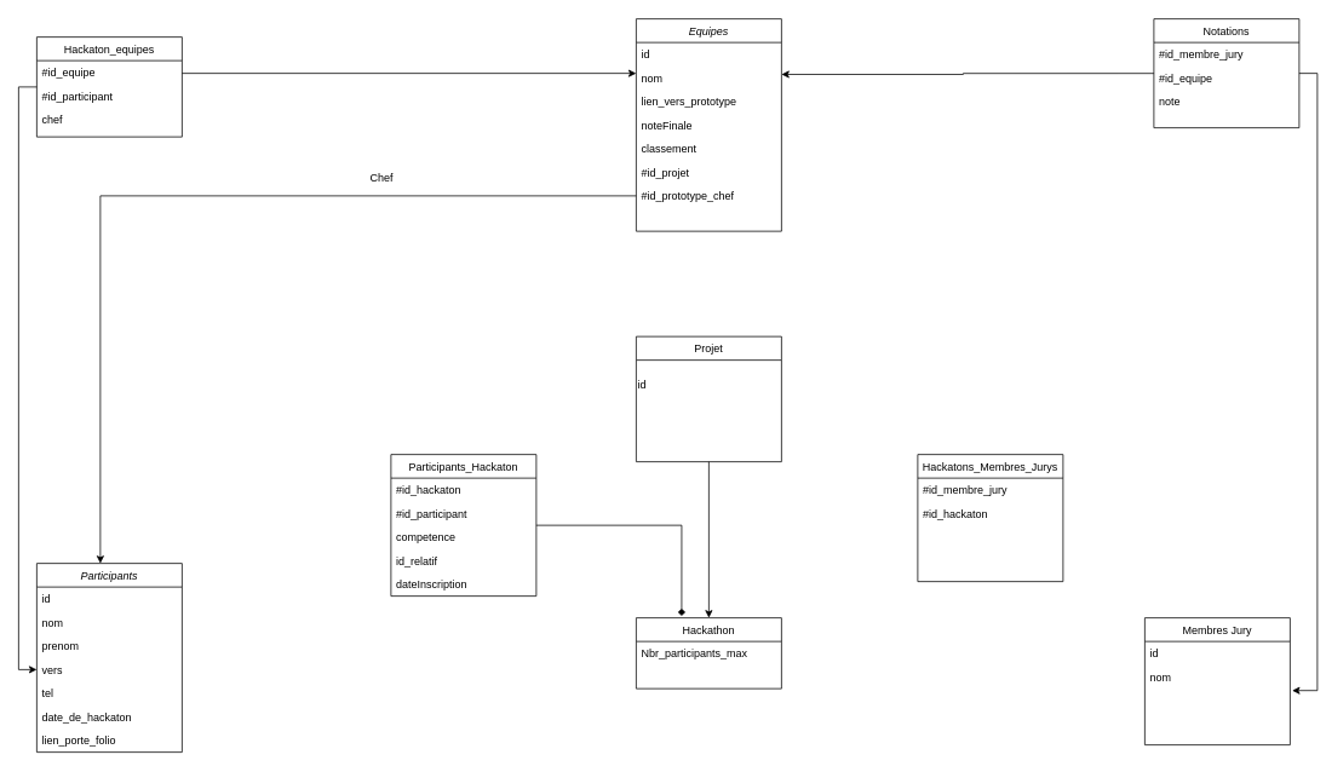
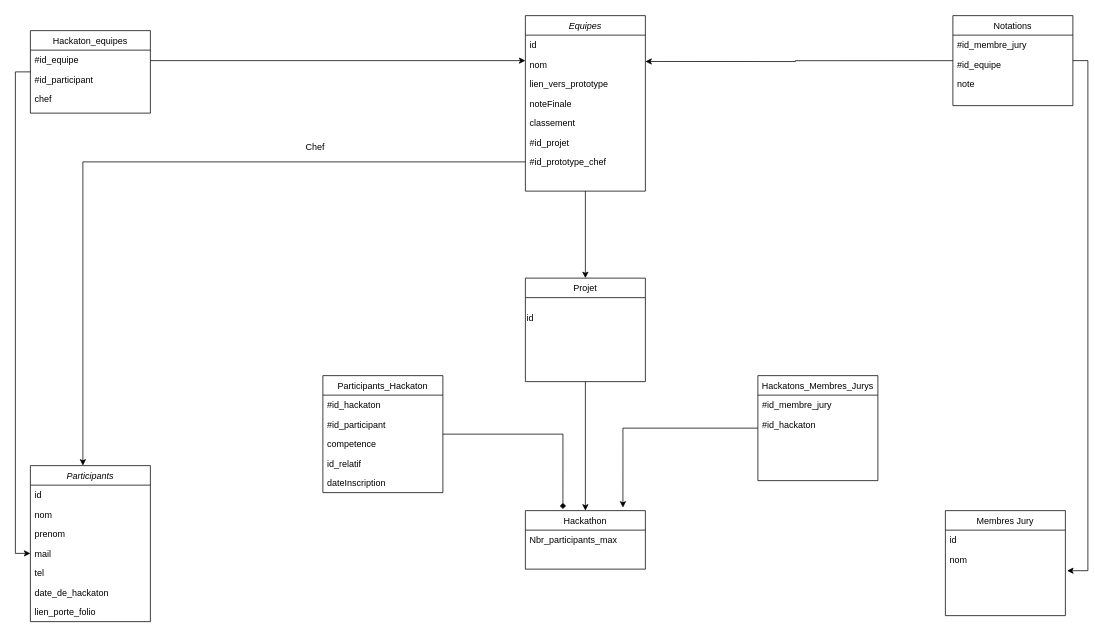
  <mxCell id="0" />
  <mxCell id="1" parent="0" />
+ <mxCell id="2" style="edgeStyle=orthogonalEdgeStyle;rounded=0;orthogonalLoop=1;jettySize=auto;html=1;entryX=0.5;entryY=0;entryDx=0;entryDy=0;" edge="1" parent="1" source="3" target="12"><mxGeometry relative="1" as="geometry" /></mxCell>
  <mxCell id="3" value="Equipes" style="swimlane;fontStyle=2;align=center;verticalAlign=top;childLayout=stackLayout;horizontal=1;startSize=26;horizontalStack=0;resizeParent=1;resizeLast=0;collapsible=1;marginBottom=0;rounded=0;shadow=0;strokeWidth=1;" vertex="1" parent="1"><mxGeometry x="700" y="20" width="160" height="234" as="geometry"><mxRectangle x="230" y="140" width="160" height="26" as="alternateBounds" /></mxGeometry></mxCell>
  <mxCell id="4" value="id" style="text;align=left;verticalAlign=top;spacingLeft=4;spacingRight=4;overflow=hidden;rotatable=0;points=[[0,0.5],[1,0.5]];portConstraint=eastwest;rounded=0;shadow=0;html=0;" vertex="1" parent="3"><mxGeometry y="26" width="160" height="26" as="geometry" /></mxCell>
  <mxCell id="5" value="nom" style="text;align=left;verticalAlign=top;spacingLeft=4;spacingRight=4;overflow=hidden;rotatable=0;points=[[0,0.5],[1,0.5]];portConstraint=eastwest;rounded=0;shadow=0;html=0;" vertex="1" parent="3"><mxGeometry y="52" width="160" height="26" as="geometry" /></mxCell>
  <mxCell id="6" value="lien_vers_prototype" style="text;align=left;verticalAlign=top;spacingLeft=4;spacingRight=4;overflow=hidden;rotatable=0;points=[[0,0.5],[1,0.5]];portConstraint=eastwest;rounded=0;shadow=0;html=0;" vertex="1" parent="3"><mxGeometry y="78" width="160" height="26" as="geometry" /></mxCell>
  <mxCell id="7" value="noteFinale" style="text;align=left;verticalAlign=top;spacingLeft=4;spacingRight=4;overflow=hidden;rotatable=0;points=[[0,0.5],[1,0.5]];portConstraint=eastwest;rounded=0;shadow=0;html=0;" vertex="1" parent="3"><mxGeometry y="104" width="160" height="26" as="geometry" /></mxCell>
  <mxCell id="8" value="classement" style="text;align=left;verticalAlign=top;spacingLeft=4;spacingRight=4;overflow=hidden;rotatable=0;points=[[0,0.5],[1,0.5]];portConstraint=eastwest;rounded=0;shadow=0;html=0;" vertex="1" parent="3"><mxGeometry y="130" width="160" height="26" as="geometry" /></mxCell>
  <mxCell id="9" value="#id_projet" style="text;align=left;verticalAlign=top;spacingLeft=4;spacingRight=4;overflow=hidden;rotatable=0;points=[[0,0.5],[1,0.5]];portConstraint=eastwest;rounded=0;shadow=0;html=0;" vertex="1" parent="3"><mxGeometry y="156" width="160" height="26" as="geometry" /></mxCell>
  <mxCell id="10" value="#id_prototype_chef" style="text;align=left;verticalAlign=top;spacingLeft=4;spacingRight=4;overflow=hidden;rotatable=0;points=[[0,0.5],[1,0.5]];portConstraint=eastwest;rounded=0;shadow=0;html=0;" vertex="1" parent="3"><mxGeometry y="182" width="160" height="26" as="geometry" /></mxCell>
  <mxCell id="11" style="edgeStyle=orthogonalEdgeStyle;rounded=0;orthogonalLoop=1;jettySize=auto;html=1;entryX=0.5;entryY=0;entryDx=0;entryDy=0;" edge="1" parent="1" source="12" target="25"><mxGeometry relative="1" as="geometry" /></mxCell>
  <mxCell id="12" value="Projet" style="swimlane;fontStyle=0;align=center;verticalAlign=top;childLayout=stackLayout;horizontal=1;startSize=26;horizontalStack=0;resizeParent=1;resizeLast=0;collapsible=1;marginBottom=0;rounded=0;shadow=0;strokeWidth=1;" vertex="1" parent="1"><mxGeometry x="700" y="370" width="160" height="138" as="geometry"><mxRectangle x="130" y="380" width="160" height="26" as="alternateBounds" /></mxGeometry></mxCell>
  <mxCell id="13" value="&lt;div align=&quot;left&quot;&gt;&lt;br&gt;&lt;/div&gt;&lt;div align=&quot;left&quot;&gt;id&lt;/div&gt;" style="text;html=1;align=left;verticalAlign=middle;resizable=0;points=[];autosize=1;strokeColor=none;fillColor=none;" vertex="1" parent="12"><mxGeometry y="26" width="160" height="40" as="geometry" /></mxCell>
  <mxCell id="14" value="Membres Jury" style="swimlane;fontStyle=0;align=center;verticalAlign=top;childLayout=stackLayout;horizontal=1;startSize=26;horizontalStack=0;resizeParent=1;resizeLast=0;collapsible=1;marginBottom=0;rounded=0;shadow=0;strokeWidth=1;" vertex="1" parent="1"><mxGeometry x="1260" y="680" width="160" height="140" as="geometry"><mxRectangle x="550" y="140" width="160" height="26" as="alternateBounds" /></mxGeometry></mxCell>
  <mxCell id="15" value="id" style="text;align=left;verticalAlign=top;spacingLeft=4;spacingRight=4;overflow=hidden;rotatable=0;points=[[0,0.5],[1,0.5]];portConstraint=eastwest;" vertex="1" parent="14"><mxGeometry y="26" width="160" height="26" as="geometry" /></mxCell>
  <mxCell id="16" value="nom" style="text;align=left;verticalAlign=top;spacingLeft=4;spacingRight=4;overflow=hidden;rotatable=0;points=[[0,0.5],[1,0.5]];portConstraint=eastwest;rounded=0;shadow=0;html=0;" vertex="1" parent="14"><mxGeometry y="52" width="160" height="26" as="geometry" /></mxCell>
  <mxCell id="17" value="Participants" style="swimlane;fontStyle=2;align=center;verticalAlign=top;childLayout=stackLayout;horizontal=1;startSize=26;horizontalStack=0;resizeParent=1;resizeLast=0;collapsible=1;marginBottom=0;rounded=0;shadow=0;strokeWidth=1;" vertex="1" parent="1"><mxGeometry x="40" y="620" width="160" height="208" as="geometry"><mxRectangle x="230" y="140" width="160" height="26" as="alternateBounds" /></mxGeometry></mxCell>
  <mxCell id="18" value="id" style="text;align=left;verticalAlign=top;spacingLeft=4;spacingRight=4;overflow=hidden;rotatable=0;points=[[0,0.5],[1,0.5]];portConstraint=eastwest;rounded=0;shadow=0;html=0;" vertex="1" parent="17"><mxGeometry y="26" width="160" height="26" as="geometry" /></mxCell>
  <mxCell id="19" value="nom" style="text;align=left;verticalAlign=top;spacingLeft=4;spacingRight=4;overflow=hidden;rotatable=0;points=[[0,0.5],[1,0.5]];portConstraint=eastwest;rounded=0;shadow=0;html=0;" vertex="1" parent="17"><mxGeometry y="52" width="160" height="26" as="geometry" /></mxCell>
  <mxCell id="20" value="prenom" style="text;align=left;verticalAlign=top;spacingLeft=4;spacingRight=4;overflow=hidden;rotatable=0;points=[[0,0.5],[1,0.5]];portConstraint=eastwest;rounded=0;shadow=0;html=0;" vertex="1" parent="17"><mxGeometry y="78" width="160" height="26" as="geometry" /></mxCell>
- <mxCell id="21" value="vers" style="text;align=left;verticalAlign=top;spacingLeft=4;spacingRight=4;overflow=hidden;rotatable=0;points=[[0,0.5],[1,0.5]];portConstraint=eastwest;rounded=0;shadow=0;html=0;" vertex="1" parent="17"><mxGeometry y="104" width="160" height="26" as="geometry" /></mxCell>
+ <mxCell id="21" value="mail" style="text;align=left;verticalAlign=top;spacingLeft=4;spacingRight=4;overflow=hidden;rotatable=0;points=[[0,0.5],[1,0.5]];portConstraint=eastwest;rounded=0;shadow=0;html=0;" vertex="1" parent="17"><mxGeometry y="104" width="160" height="26" as="geometry" /></mxCell>
  <mxCell id="22" value="tel" style="text;align=left;verticalAlign=top;spacingLeft=4;spacingRight=4;overflow=hidden;rotatable=0;points=[[0,0.5],[1,0.5]];portConstraint=eastwest;rounded=0;shadow=0;html=0;" vertex="1" parent="17"><mxGeometry y="130" width="160" height="26" as="geometry" /></mxCell>
  <mxCell id="23" value="date_de_hackaton" style="text;align=left;verticalAlign=top;spacingLeft=4;spacingRight=4;overflow=hidden;rotatable=0;points=[[0,0.5],[1,0.5]];portConstraint=eastwest;rounded=0;shadow=0;html=0;" vertex="1" parent="17"><mxGeometry y="156" width="160" height="26" as="geometry" /></mxCell>
  <mxCell id="24" value="lien_porte_folio" style="text;align=left;verticalAlign=top;spacingLeft=4;spacingRight=4;overflow=hidden;rotatable=0;points=[[0,0.5],[1,0.5]];portConstraint=eastwest;rounded=0;shadow=0;html=0;" vertex="1" parent="17"><mxGeometry y="182" width="160" height="26" as="geometry" /></mxCell>
  <mxCell id="25" value="Hackathon" style="swimlane;fontStyle=0;align=center;verticalAlign=top;childLayout=stackLayout;horizontal=1;startSize=26;horizontalStack=0;resizeParent=1;resizeLast=0;collapsible=1;marginBottom=0;rounded=0;shadow=0;strokeWidth=1;" vertex="1" parent="1"><mxGeometry x="700" y="680" width="160" height="78" as="geometry"><mxRectangle x="550" y="140" width="160" height="26" as="alternateBounds" /></mxGeometry></mxCell>
  <mxCell id="26" value="Nbr_participants_max" style="text;align=left;verticalAlign=top;spacingLeft=4;spacingRight=4;overflow=hidden;rotatable=0;points=[[0,0.5],[1,0.5]];portConstraint=eastwest;" vertex="1" parent="25"><mxGeometry y="26" width="160" height="26" as="geometry" /></mxCell>
  <mxCell id="27" value="Participants_Hackaton" style="swimlane;fontStyle=0;align=center;verticalAlign=top;childLayout=stackLayout;horizontal=1;startSize=26;horizontalStack=0;resizeParent=1;resizeLast=0;collapsible=1;marginBottom=0;rounded=0;shadow=0;strokeWidth=1;" vertex="1" parent="1"><mxGeometry x="430" y="500" width="160" height="156" as="geometry"><mxRectangle x="550" y="140" width="160" height="26" as="alternateBounds" /></mxGeometry></mxCell>
  <mxCell id="28" value="#id_hackaton" style="text;align=left;verticalAlign=top;spacingLeft=4;spacingRight=4;overflow=hidden;rotatable=0;points=[[0,0.5],[1,0.5]];portConstraint=eastwest;" vertex="1" parent="27"><mxGeometry y="26" width="160" height="26" as="geometry" /></mxCell>
  <mxCell id="29" value="#id_participant" style="text;align=left;verticalAlign=top;spacingLeft=4;spacingRight=4;overflow=hidden;rotatable=0;points=[[0,0.5],[1,0.5]];portConstraint=eastwest;rounded=0;shadow=0;html=0;" vertex="1" parent="27"><mxGeometry y="52" width="160" height="26" as="geometry" /></mxCell>
  <mxCell id="30" value="competence" style="text;align=left;verticalAlign=top;spacingLeft=4;spacingRight=4;overflow=hidden;rotatable=0;points=[[0,0.5],[1,0.5]];portConstraint=eastwest;rounded=0;shadow=0;html=0;" vertex="1" parent="27"><mxGeometry y="78" width="160" height="26" as="geometry" /></mxCell>
  <mxCell id="31" value="id_relatif" style="text;align=left;verticalAlign=top;spacingLeft=4;spacingRight=4;overflow=hidden;rotatable=0;points=[[0,0.5],[1,0.5]];portConstraint=eastwest;rounded=0;shadow=0;html=0;" vertex="1" parent="27"><mxGeometry y="104" width="160" height="26" as="geometry" /></mxCell>
  <mxCell id="32" value="dateInscription" style="text;align=left;verticalAlign=top;spacingLeft=4;spacingRight=4;overflow=hidden;rotatable=0;points=[[0,0.5],[1,0.5]];portConstraint=eastwest;rounded=0;shadow=0;html=0;" vertex="1" parent="27"><mxGeometry y="130" width="160" height="26" as="geometry" /></mxCell>
  <mxCell id="33" style="edgeStyle=orthogonalEdgeStyle;rounded=0;orthogonalLoop=1;jettySize=auto;html=1;entryX=0;entryY=0.5;entryDx=0;entryDy=0;" edge="1" parent="1" source="34" target="21"><mxGeometry relative="1" as="geometry"><Array as="points"><mxPoint x="20" y="95" /><mxPoint x="20" y="737" /></Array></mxGeometry></mxCell>
  <mxCell id="34" value="Hackaton_equipes" style="swimlane;fontStyle=0;align=center;verticalAlign=top;childLayout=stackLayout;horizontal=1;startSize=26;horizontalStack=0;resizeParent=1;resizeLast=0;collapsible=1;marginBottom=0;rounded=0;shadow=0;strokeWidth=1;" vertex="1" parent="1"><mxGeometry x="40" y="40" width="160" height="110" as="geometry"><mxRectangle x="550" y="140" width="160" height="26" as="alternateBounds" /></mxGeometry></mxCell>
  <mxCell id="35" value="#id_equipe" style="text;align=left;verticalAlign=top;spacingLeft=4;spacingRight=4;overflow=hidden;rotatable=0;points=[[0,0.5],[1,0.5]];portConstraint=eastwest;" vertex="1" parent="34"><mxGeometry y="26" width="160" height="26" as="geometry" /></mxCell>
  <mxCell id="36" value="#id_participant&#10;" style="text;align=left;verticalAlign=top;spacingLeft=4;spacingRight=4;overflow=hidden;rotatable=0;points=[[0,0.5],[1,0.5]];portConstraint=eastwest;rounded=0;shadow=0;html=0;" vertex="1" parent="34"><mxGeometry y="52" width="160" height="26" as="geometry" /></mxCell>
  <mxCell id="37" value="chef" style="text;align=left;verticalAlign=top;spacingLeft=4;spacingRight=4;overflow=hidden;rotatable=0;points=[[0,0.5],[1,0.5]];portConstraint=eastwest;rounded=0;shadow=0;html=0;" vertex="1" parent="34"><mxGeometry y="78" width="160" height="26" as="geometry" /></mxCell>
  <mxCell id="38" value="Hackatons_Membres_Jurys" style="swimlane;fontStyle=0;align=center;verticalAlign=top;childLayout=stackLayout;horizontal=1;startSize=26;horizontalStack=0;resizeParent=1;resizeLast=0;collapsible=1;marginBottom=0;rounded=0;shadow=0;strokeWidth=1;" vertex="1" parent="1"><mxGeometry x="1010" y="500" width="160" height="140" as="geometry"><mxRectangle x="550" y="140" width="160" height="26" as="alternateBounds" /></mxGeometry></mxCell>
  <mxCell id="39" value="#id_membre_jury" style="text;align=left;verticalAlign=top;spacingLeft=4;spacingRight=4;overflow=hidden;rotatable=0;points=[[0,0.5],[1,0.5]];portConstraint=eastwest;" vertex="1" parent="38"><mxGeometry y="26" width="160" height="26" as="geometry" /></mxCell>
  <mxCell id="40" value="#id_hackaton" style="text;align=left;verticalAlign=top;spacingLeft=4;spacingRight=4;overflow=hidden;rotatable=0;points=[[0,0.5],[1,0.5]];portConstraint=eastwest;rounded=0;shadow=0;html=0;" vertex="1" parent="38"><mxGeometry y="52" width="160" height="26" as="geometry" /></mxCell>
  <mxCell id="41" style="edgeStyle=orthogonalEdgeStyle;rounded=0;orthogonalLoop=1;jettySize=auto;html=1;entryX=0.313;entryY=-0.026;entryDx=0;entryDy=0;entryPerimeter=0;endArrow=diamond;" edge="1" parent="1" source="27" target="25"><mxGeometry relative="1" as="geometry" /></mxCell>
+ <mxCell id="42" style="edgeStyle=orthogonalEdgeStyle;rounded=0;orthogonalLoop=1;jettySize=auto;html=1;entryX=0.813;entryY=-0.051;entryDx=0;entryDy=0;entryPerimeter=0;" edge="1" parent="1" source="38" target="25"><mxGeometry relative="1" as="geometry" /></mxCell>
  <mxCell id="43" value="Notations" style="swimlane;fontStyle=0;align=center;verticalAlign=top;childLayout=stackLayout;horizontal=1;startSize=26;horizontalStack=0;resizeParent=1;resizeLast=0;collapsible=1;marginBottom=0;rounded=0;shadow=0;strokeWidth=1;" vertex="1" parent="1"><mxGeometry x="1270" y="20" width="160" height="120" as="geometry"><mxRectangle x="550" y="140" width="160" height="26" as="alternateBounds" /></mxGeometry></mxCell>
  <mxCell id="44" value="#id_membre_jury" style="text;align=left;verticalAlign=top;spacingLeft=4;spacingRight=4;overflow=hidden;rotatable=0;points=[[0,0.5],[1,0.5]];portConstraint=eastwest;" vertex="1" parent="43"><mxGeometry y="26" width="160" height="26" as="geometry" /></mxCell>
  <mxCell id="45" value="#id_equipe" style="text;align=left;verticalAlign=top;spacingLeft=4;spacingRight=4;overflow=hidden;rotatable=0;points=[[0,0.5],[1,0.5]];portConstraint=eastwest;rounded=0;shadow=0;html=0;" vertex="1" parent="43"><mxGeometry y="52" width="160" height="26" as="geometry" /></mxCell>
  <mxCell id="46" value="note" style="text;align=left;verticalAlign=top;spacingLeft=4;spacingRight=4;overflow=hidden;rotatable=0;points=[[0,0.5],[1,0.5]];portConstraint=eastwest;rounded=0;shadow=0;html=0;" vertex="1" parent="43"><mxGeometry y="78" width="160" height="26" as="geometry" /></mxCell>
  <mxCell id="47" style="edgeStyle=orthogonalEdgeStyle;rounded=0;orthogonalLoop=1;jettySize=auto;html=1;entryX=0;entryY=0.15;entryDx=0;entryDy=0;entryPerimeter=0;" edge="1" parent="1"><mxGeometry relative="1" as="geometry"><mxPoint x="860" y="81.157" as="targetPoint" /><mxPoint x="1270" y="80.08" as="sourcePoint" /><Array as="points"><mxPoint x="1060" y="81.08" /></Array></mxGeometry></mxCell>
  <mxCell id="48" style="edgeStyle=orthogonalEdgeStyle;rounded=0;orthogonalLoop=1;jettySize=auto;html=1;entryX=1.014;entryY=1.082;entryDx=0;entryDy=0;entryPerimeter=0;exitX=1;exitY=0.5;exitDx=0;exitDy=0;" edge="1" parent="1" source="43" target="16"><mxGeometry relative="1" as="geometry"><mxPoint x="1470" y="770" as="targetPoint" /></mxGeometry></mxCell>
  <mxCell id="49" style="edgeStyle=orthogonalEdgeStyle;rounded=0;orthogonalLoop=1;jettySize=auto;html=1;exitX=0;exitY=0.5;exitDx=0;exitDy=0;" edge="1" parent="1" source="10" target="17"><mxGeometry relative="1" as="geometry"><Array as="points"><mxPoint x="110" y="215" /></Array></mxGeometry></mxCell>
  <mxCell id="50" value="Chef" style="text;html=1;strokeColor=none;fillColor=none;align=center;verticalAlign=middle;whiteSpace=wrap;rounded=0;" vertex="1" parent="1"><mxGeometry x="390" y="180" width="60" height="30" as="geometry" /></mxCell>
  <mxCell id="51" style="edgeStyle=orthogonalEdgeStyle;rounded=0;orthogonalLoop=1;jettySize=auto;html=1;exitX=1;exitY=0.5;exitDx=0;exitDy=0;" edge="1" parent="1"><mxGeometry relative="1" as="geometry"><mxPoint x="200" y="80" as="sourcePoint" /><mxPoint x="700" y="80" as="targetPoint" /></mxGeometry></mxCell>
